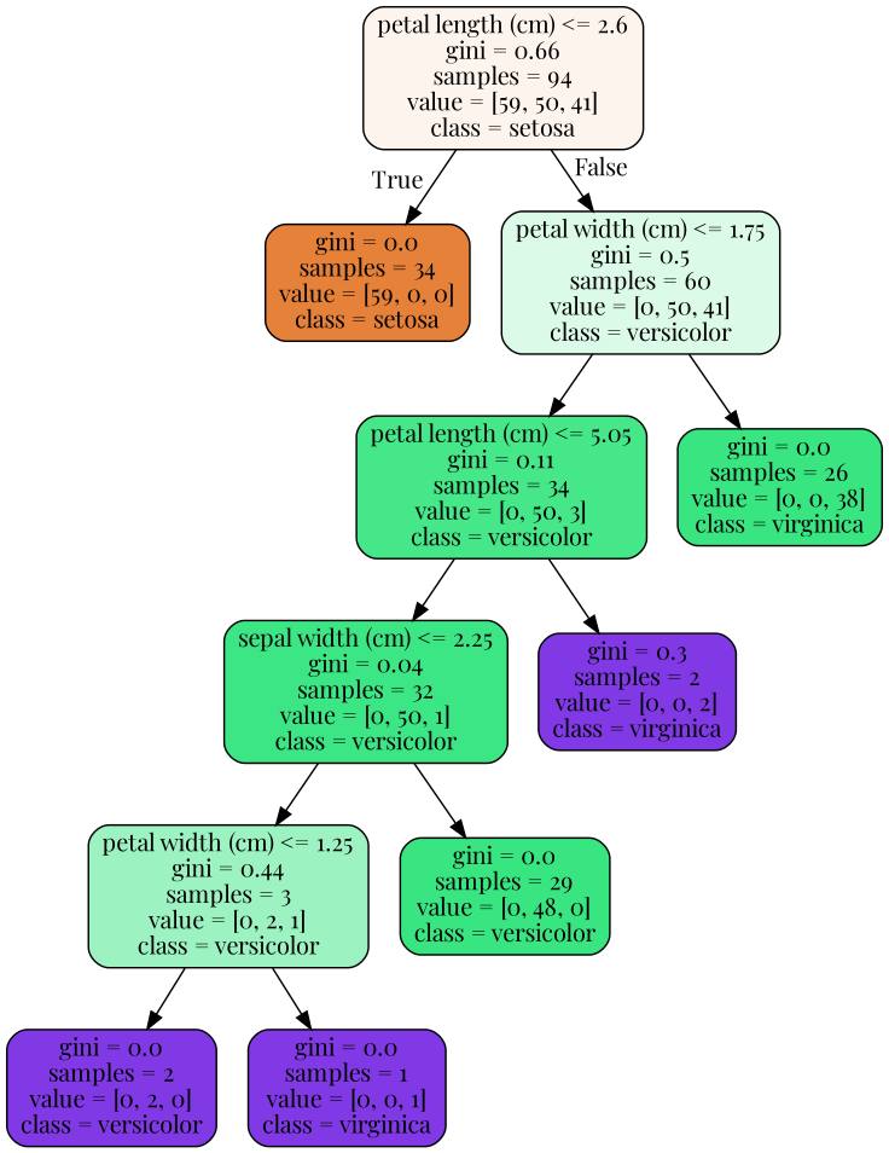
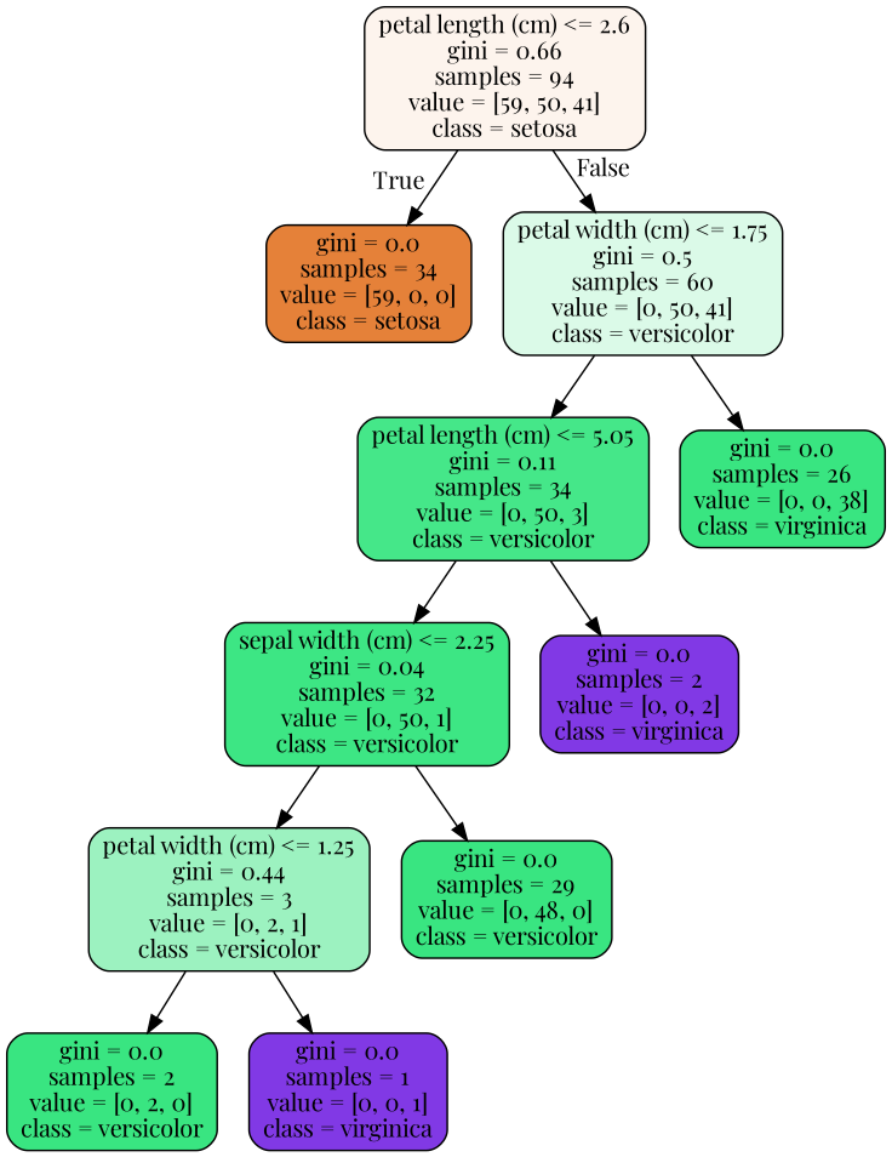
  digraph {
    fontname="Playfair Display"
    node [color=black fillcolor="#39e581" fontname="Playfair Display" shape=box style="filled, rounded"]
    edge [fontname="Playfair Display"]
    n1 [fillcolor="#fdf4ed" label="petal length (cm) <= 2.6\ngini = 0.66\nsamples = 94\nvalue = [59, 50, 41]\nclass = setosa"]
    n2 [fillcolor="#e58139" label="gini = 0.0\nsamples = 34\nvalue = [59, 0, 0]\nclass = setosa"]
    n3 [fillcolor="#dbfae8" label="petal width (cm) <= 1.75\ngini = 0.5\nsamples = 60\nvalue = [0, 50, 41]\nclass = versicolor"]
    n4 [fillcolor="#45e789" label="petal length (cm) <= 5.05\ngini = 0.11\nsamples = 34\nvalue = [0, 50, 3]\nclass = versicolor"]
    n5 [label="gini = 0.0\nsamples = 26\nvalue = [0, 0, 38]\nclass = virginica"]
    n6 [fillcolor="#3de684" label="sepal width (cm) <= 2.25\ngini = 0.04\nsamples = 32\nvalue = [0, 50, 1]\nclass = versicolor"]
-   n7 [fillcolor="#8139e5" label="gini = 0.3\nsamples = 2\nvalue = [0, 0, 2]\nclass = virginica"]
+   n7 [fillcolor="#8139e5" label="gini = 0.0\nsamples = 2\nvalue = [0, 0, 2]\nclass = virginica"]
    n8 [fillcolor="#9cf2c0" label="petal width (cm) <= 1.25\ngini = 0.44\nsamples = 3\nvalue = [0, 2, 1]\nclass = versicolor"]
    n9 [label="gini = 0.0\nsamples = 29\nvalue = [0, 48, 0]\nclass = versicolor"]
-   n10 [fillcolor="#8139e5" label="gini = 0.0\nsamples = 2\nvalue = [0, 2, 0]\nclass = versicolor"]
+   n10 [label="gini = 0.0\nsamples = 2\nvalue = [0, 2, 0]\nclass = versicolor"]
    n11 [fillcolor="#8139e5" label="gini = 0.0\nsamples = 1\nvalue = [0, 0, 1]\nclass = virginica"]
    n1 -> n2 [headlabel=True labelangle=45 labeldistance=2.5]
    n1 -> n3 [headlabel=False labelangle=-45 labeldistance=2.5]
    n3 -> n4
    n3 -> n5
    n4 -> n6
    n4 -> n7
    n6 -> n8
    n6 -> n9
    n8 -> n10
    n8 -> n11
  }
